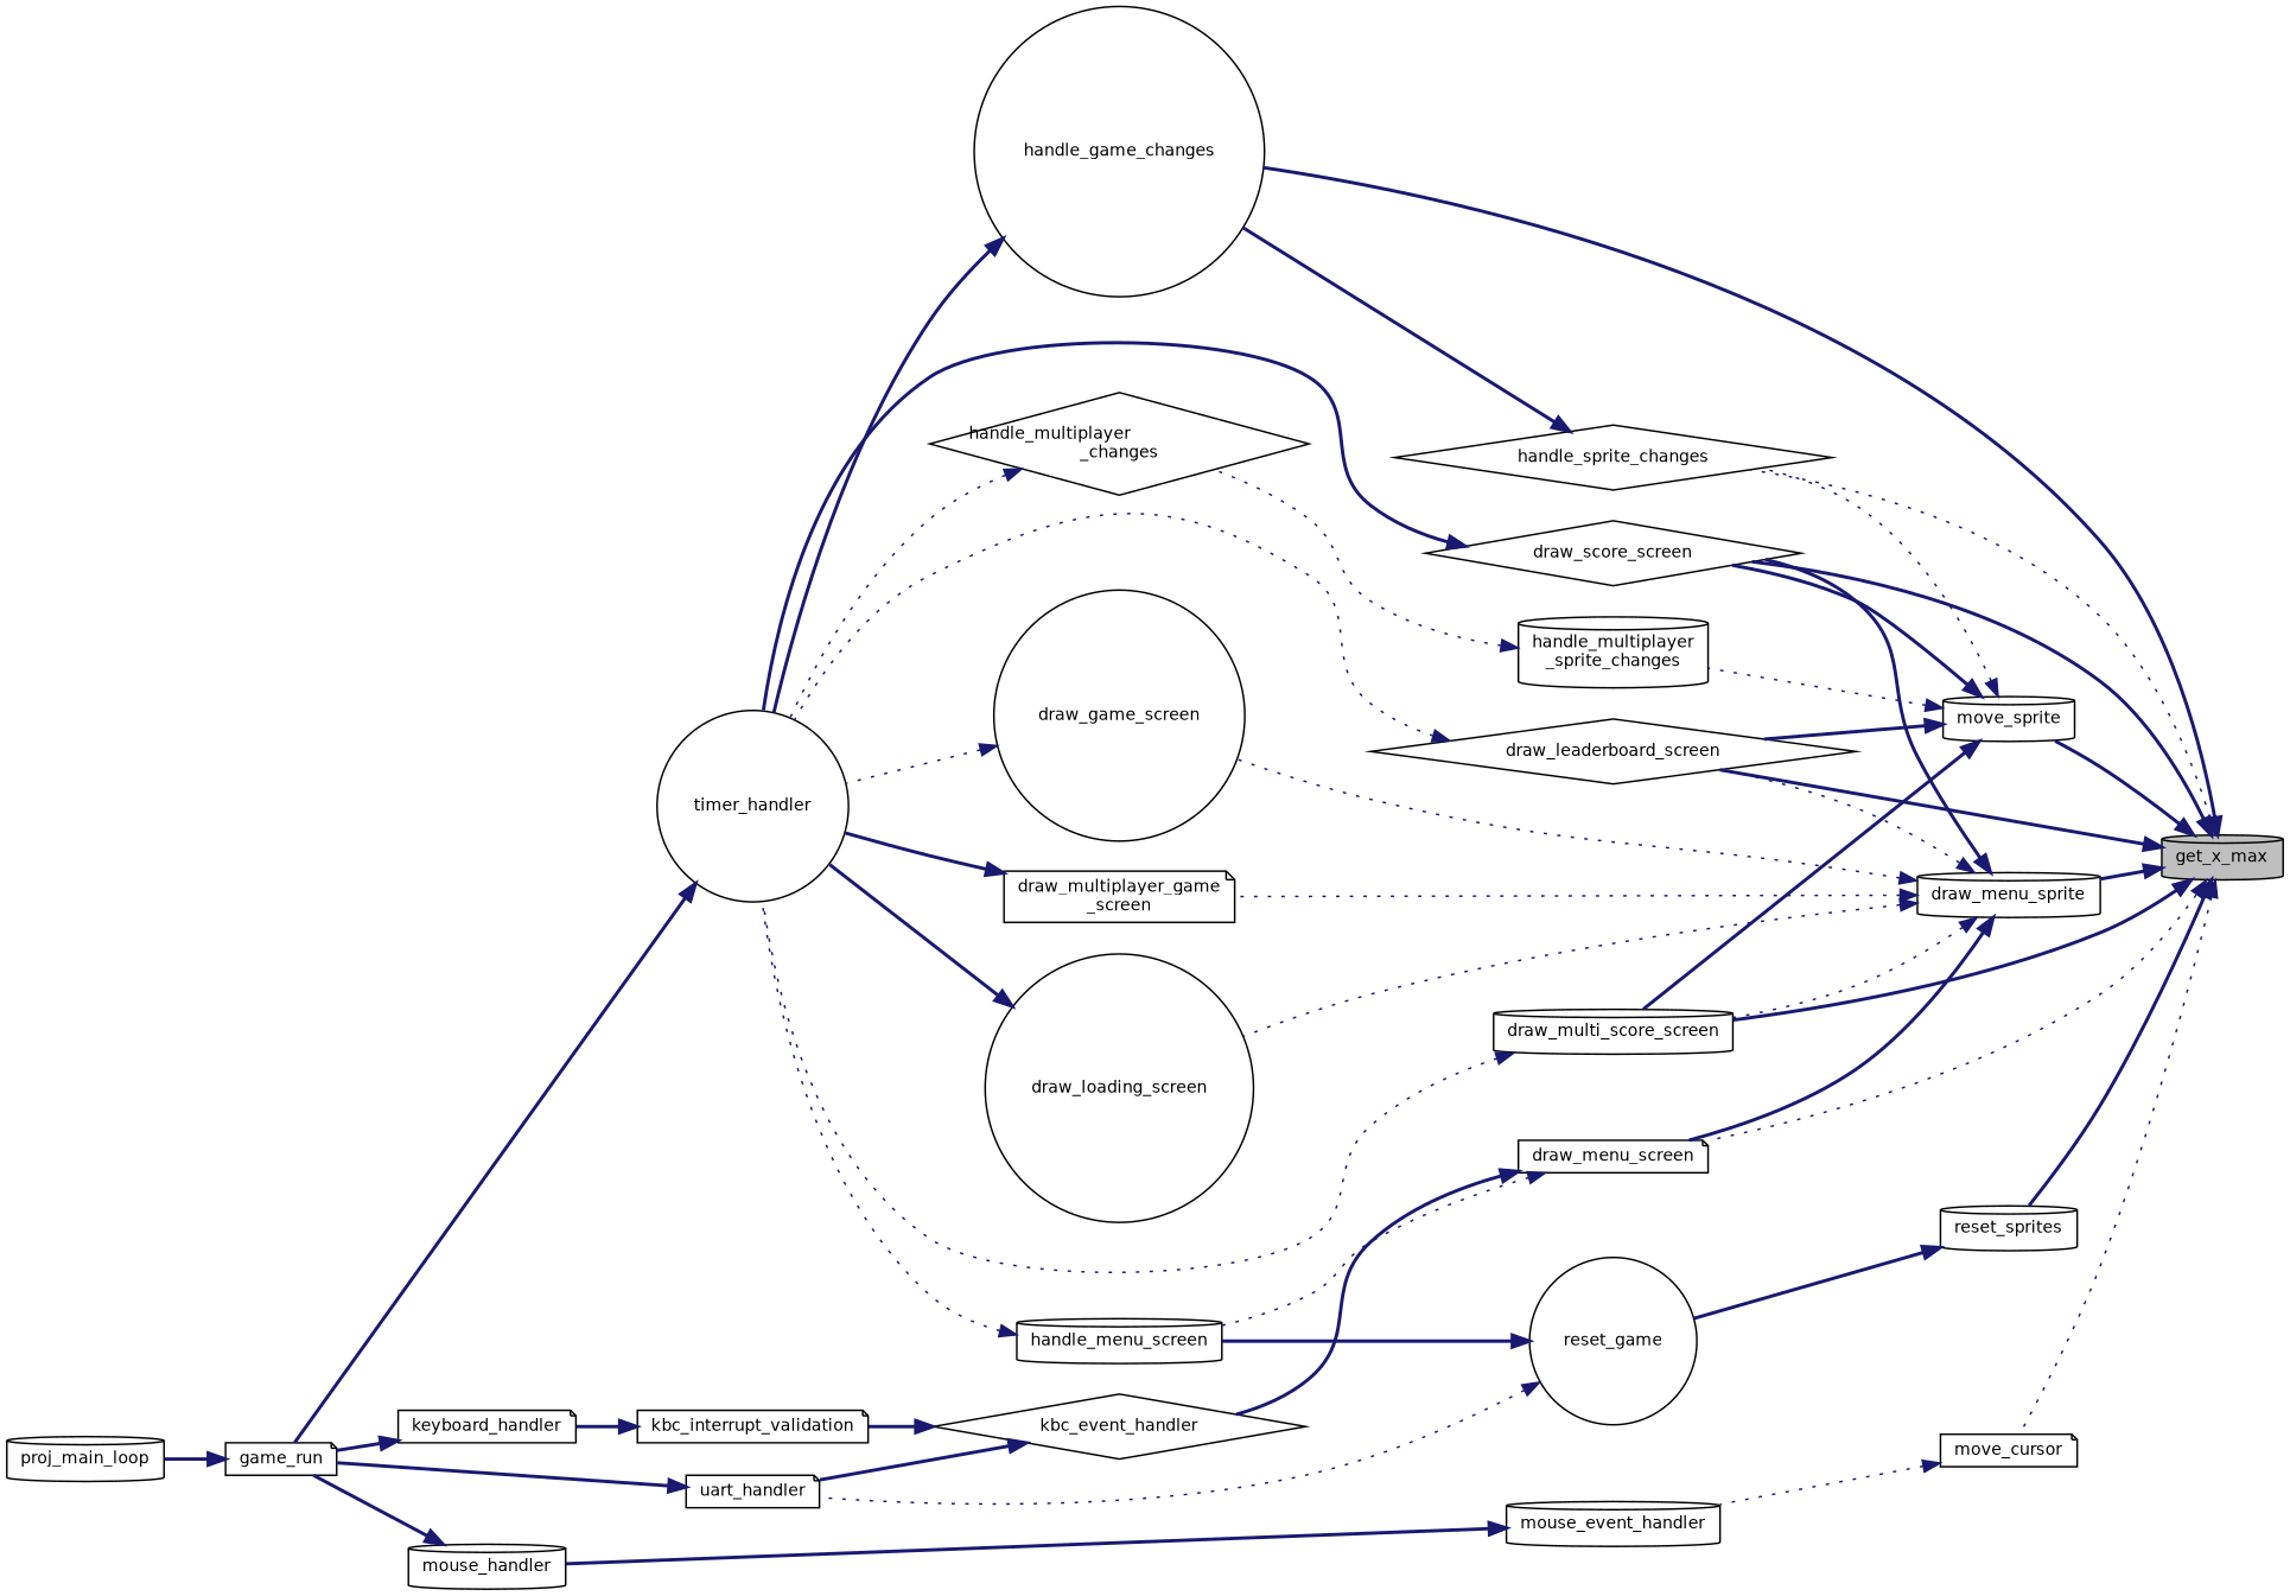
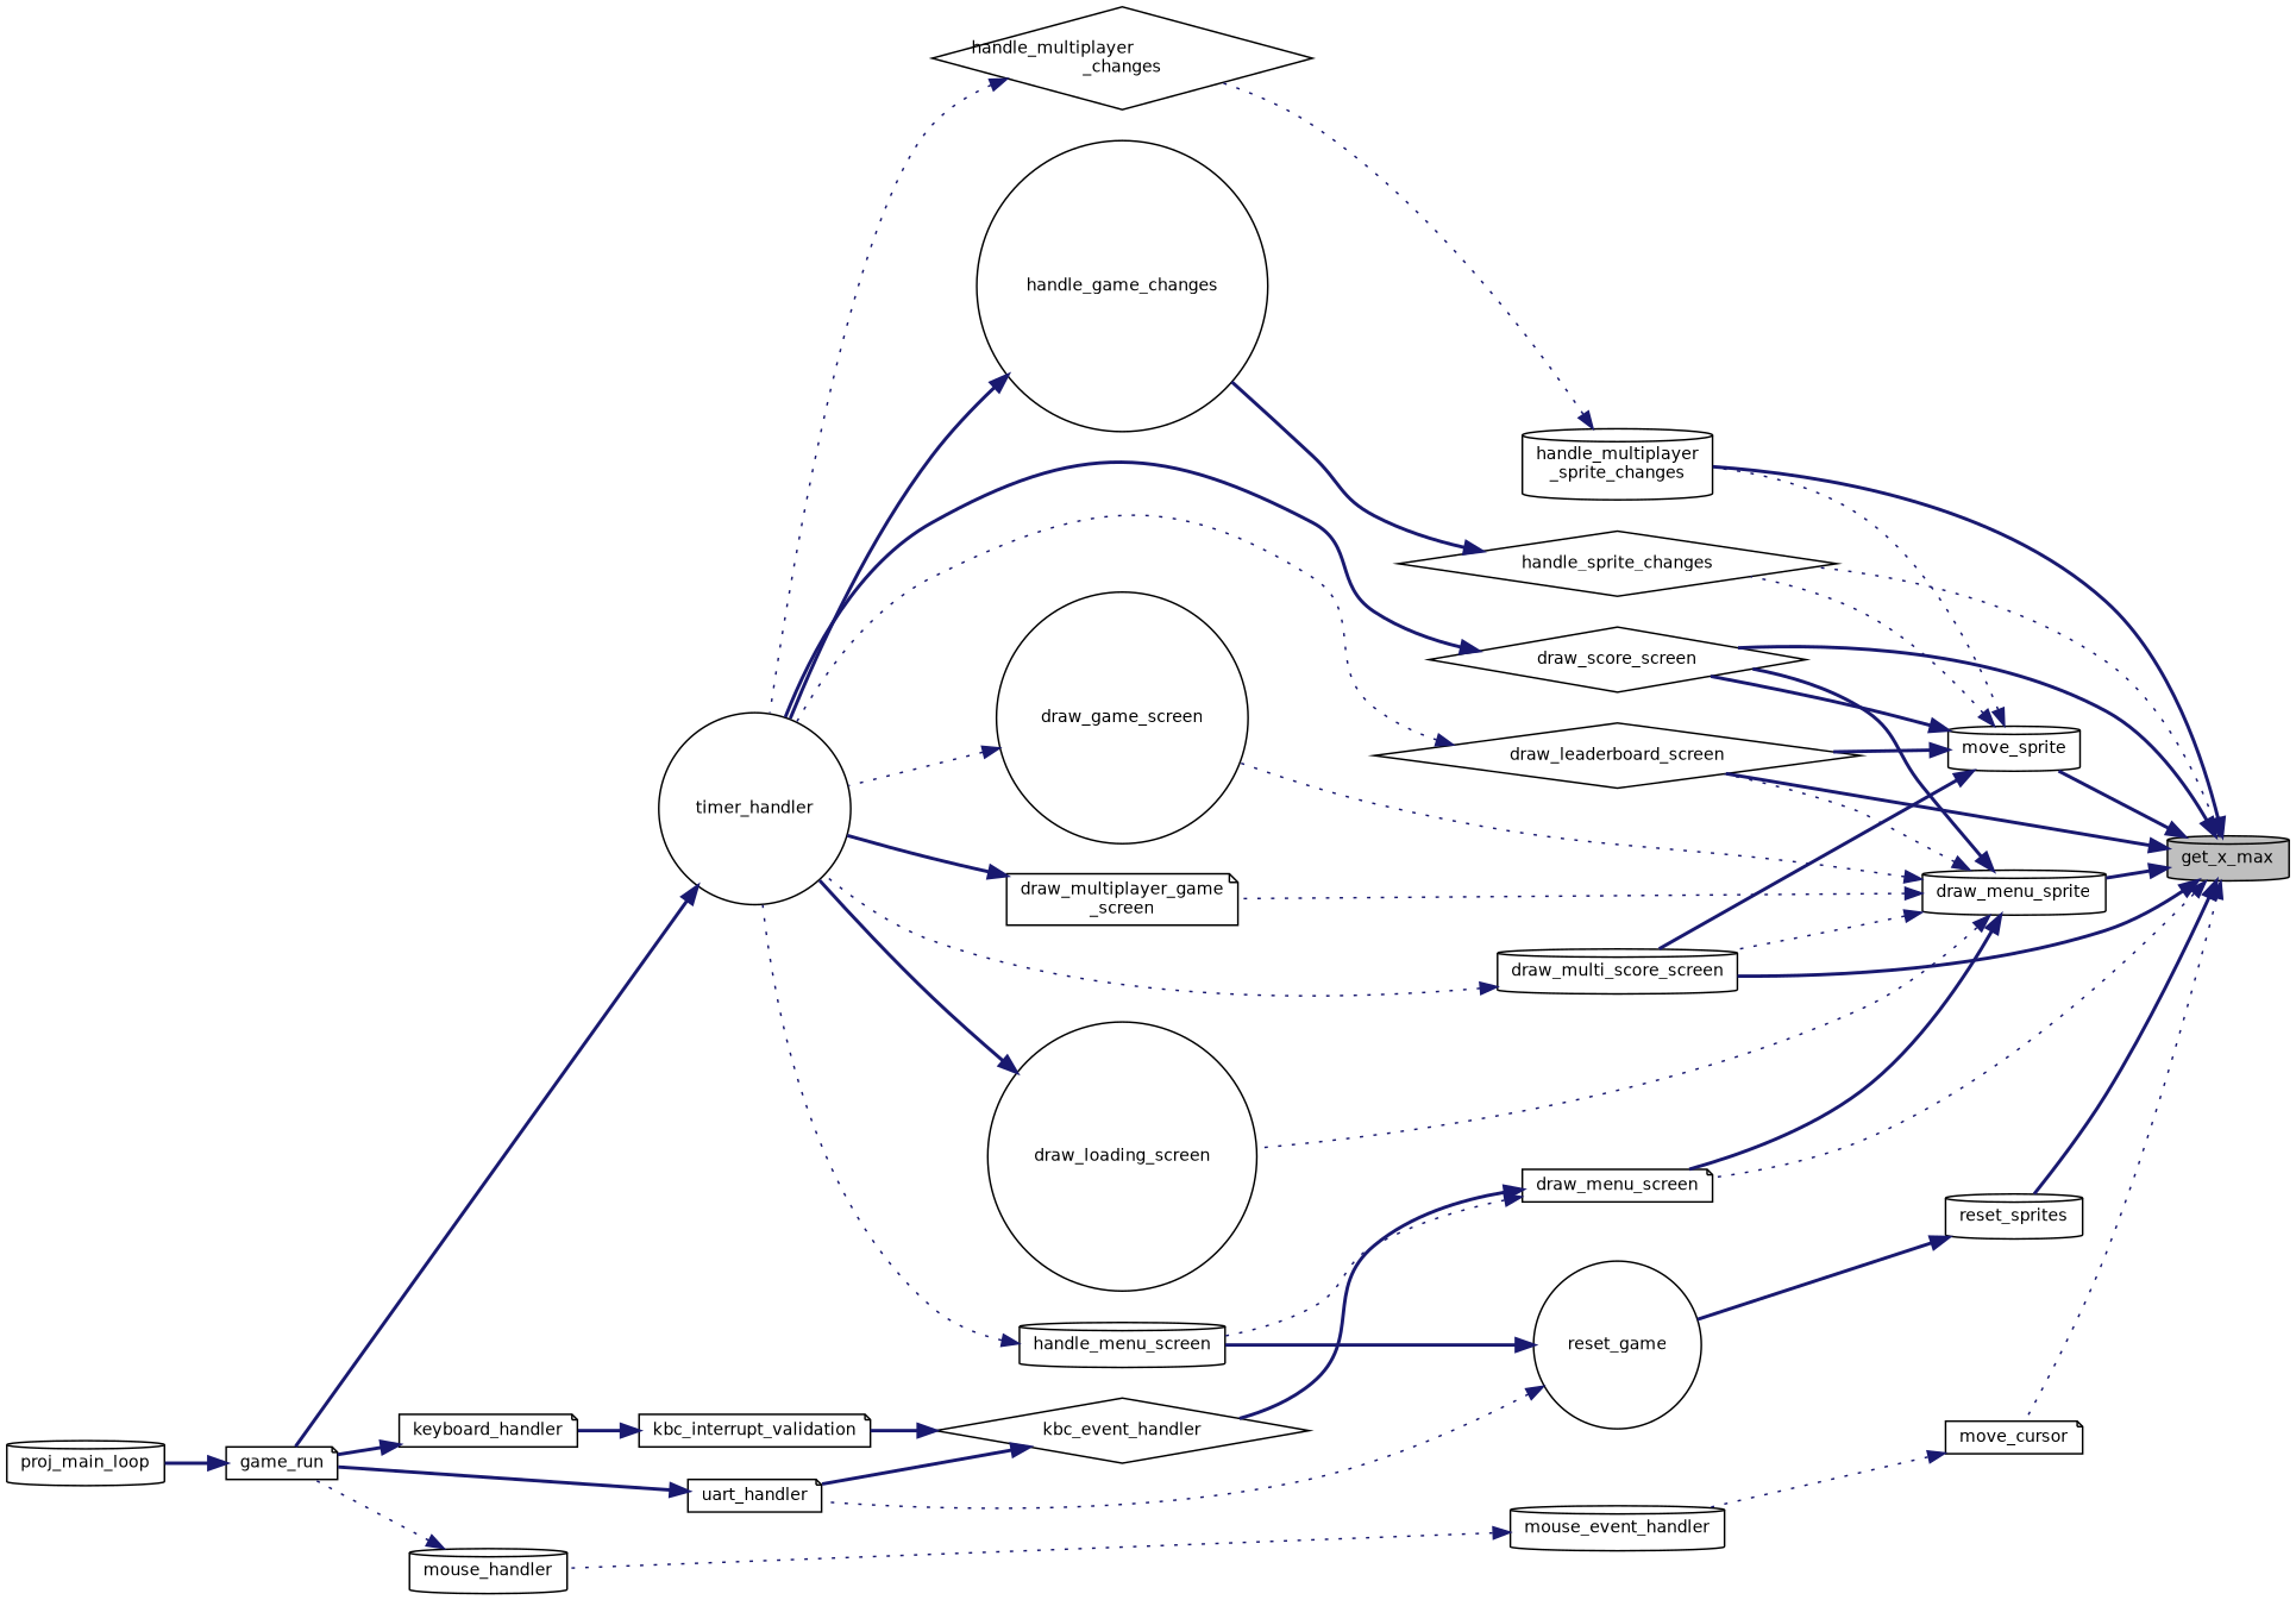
  digraph {
    rankdir=RL
    node [color=black fillcolor=white fontname=Helvetica fontsize=10 shape=cylinder style=filled]
    edge [color=midnightblue dir=back fontname=Helvetica fontsize=10 labelfontname=Helvetica labelfontsize=10 style=bold]
    n1 [fillcolor=grey75 fontcolor=black height=0.2 label=get_x_max width=0.4]
    n2 [height=0.2 label=draw_leaderboard_screen shape=diamond width=0.4]
    n3 [height=0.2 label=draw_menu_screen shape=note width=0.4]
    n4 [height=0.2 label=draw_menu_sprite width=0.4]
    n5 [height=0.2 label=draw_multi_score_screen width=0.4]
    n6 [height=0.2 label=draw_score_screen shape=diamond width=0.4]
    n7 [height=0.2 label="handle_multiplayer\l_sprite_changes" width=0.4]
    n8 [height=0.2 label=handle_sprite_changes shape=diamond width=0.4]
    n9 [height=0.2 label=move_cursor shape=note width=0.4]
    n10 [height=0.2 label=move_sprite width=0.4]
    n11 [height=0.2 label=reset_sprites width=0.4]
    n12 [height=0.2 label=timer_handler shape=circle width=0.4]
    n13 [height=0.2 label=draw_loading_screen shape=circle width=0.4]
    n14 [height=0.2 label=handle_menu_screen width=0.4]
    n15 [height=0.2 label=kbc_event_handler shape=diamond width=0.4]
    n16 [height=0.2 label=draw_game_screen shape=circle width=0.4]
    n17 [height=0.2 label="draw_multiplayer_game\l_screen" shape=note width=0.4]
    n18 [height=0.2 label="handle_multiplayer\l_changes" shape=diamond width=0.4]
    n19 [height=0.2 label=handle_game_changes shape=circle width=0.4]
    n20 [height=0.2 label=mouse_event_handler width=0.4]
    n21 [height=0.2 label=reset_game shape=circle width=0.4]
    n22 [height=0.2 label=game_run shape=note width=0.4]
    n23 [height=0.2 label=proj_main_loop width=0.4]
    n24 [height=0.2 label=mouse_handler width=0.4]
    n25 [height=0.2 label=uart_handler shape=note width=0.4]
    n26 [height=0.2 label=kbc_interrupt_validation shape=note width=0.4]
    n27 [height=0.2 label=keyboard_handler shape=note width=0.4]
    n1 -> n2
    n1 -> n3 [style=dotted]
    n1 -> n4
    n1 -> n5
    n1 -> n6
-   n1 -> n19
+   n1 -> n7
    n1 -> n8 [style=dotted]
    n1 -> n9 [style=dotted]
    n1 -> n10
    n1 -> n11
    n2 -> n12 [style=dotted]
    n3 -> n14 [style=dotted]
    n3 -> n15
    n4 -> n2 [style=dotted]
    n4 -> n3
    n4 -> n5 [style=dotted]
    n4 -> n6
    n4 -> n13 [style=dotted]
    n4 -> n16 [style=dotted]
    n4 -> n17 [style=dotted]
    n5 -> n12 [style=dotted]
    n6 -> n12
    n7 -> n18 [style=dotted]
    n8 -> n19
    n9 -> n20 [style=dotted]
    n10 -> n2
    n10 -> n5
    n10 -> n6
    n10 -> n7 [style=dotted]
    n10 -> n8 [style=dotted]
    n11 -> n21
    n12 -> n22
    n13 -> n12
    n14 -> n12 [style=dotted]
    n15 -> n25
    n15 -> n26
    n16 -> n12 [style=dotted]
    n17 -> n12
    n18 -> n12 [style=dotted]
    n19 -> n12
-   n20 -> n24
+   n20 -> n24 [style=dotted]
    n21 -> n14
    n21 -> n25 [style=dotted]
    n22 -> n23
-   n24 -> n22
+   n24 -> n22 [style=dotted]
    n25 -> n22
    n26 -> n27
    n27 -> n22
  }
